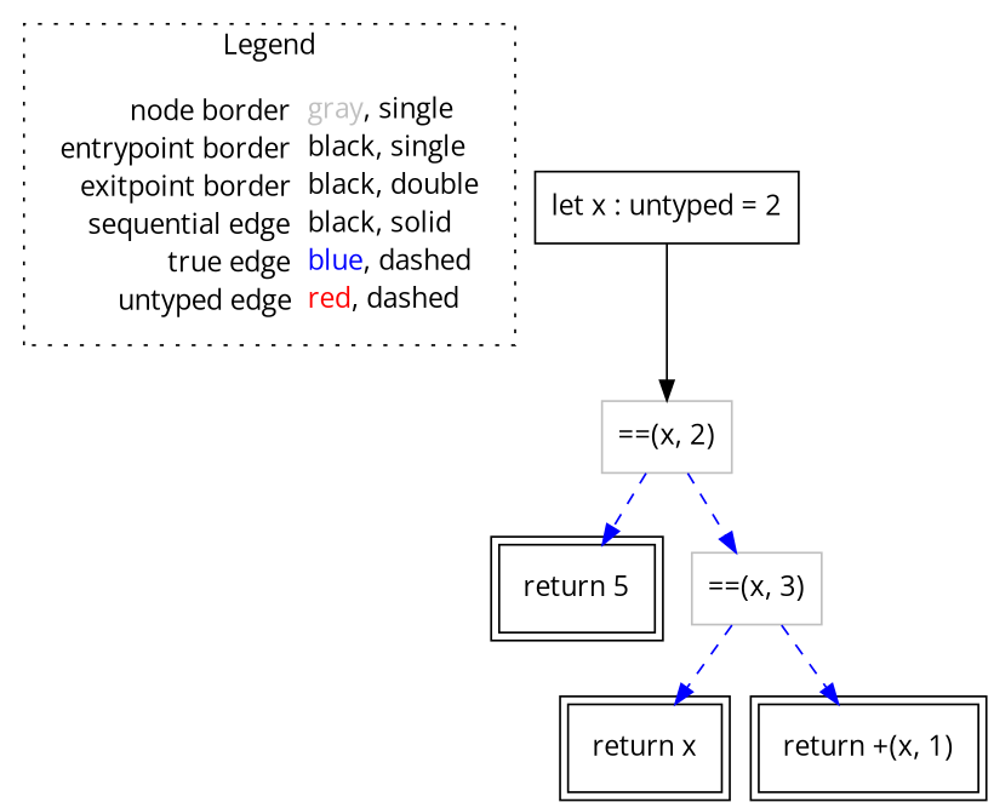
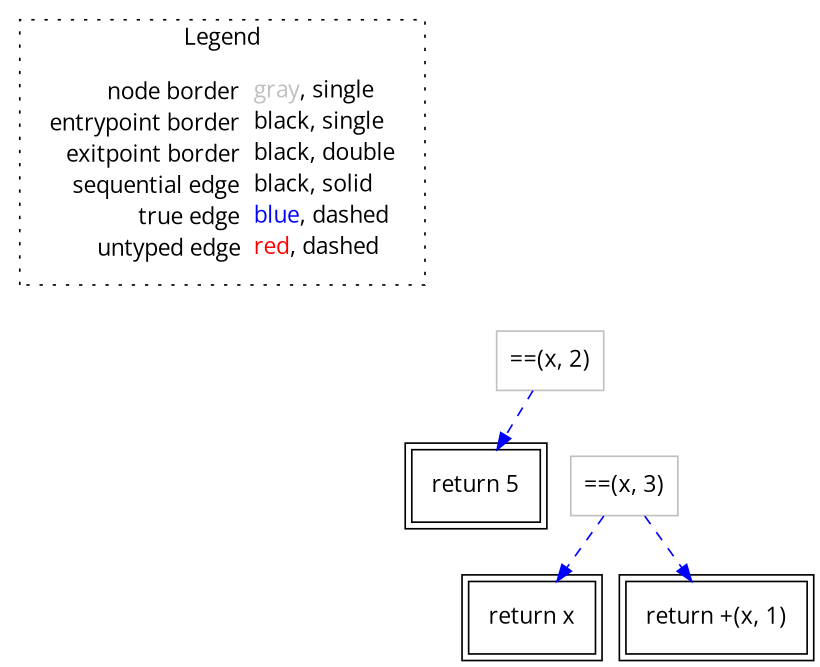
  digraph {
    fontname="Open Sans"
    node [fontname="Open Sans" shape=rect color=black]
    edge [color=blue fontname="Open Sans" style=dashed]
    n1 [label=<<table border="0" cellpadding="2" cellspacing="0" cellborder="0"><tr><td align="right">node border&nbsp;</td><td align="left"><font color="gray">gray</font>, single</td></tr><tr><td align="right">entrypoint border&nbsp;</td><td align="left"><font color="black">black</font>, single</td></tr><tr><td align="right">exitpoint border&nbsp;</td><td align="left"><font color="black">black</font>, double</td></tr><tr><td align="right">sequential edge&nbsp;</td><td align="left"><font color="black">black</font>, solid</td></tr><tr><td align="right">true edge&nbsp;</td><td align="left"><font color="blue">blue</font>, dashed</td></tr><tr><td align="right">untyped edge&nbsp;</td><td align="left"><font color="red">red</font>, dashed</td></tr></table>> shape=plaintext color=""]
-   n2 [label=<let x : untyped = 2>]
    n3 [color=gray label=<==(x, 2)>]
    n4 [label=<return 5> peripheries=2]
    n5 [color=gray label=<==(x, 3)>]
    n6 [label=<return x> peripheries=2]
    n7 [label=<return +(x, 1)> peripheries=2]
    subgraph cluster_1 {
      label=Legend
      style=dotted
      n1
    }
-   n2 -> n3 [color=black style=""]
    n3 -> n4
-   n3 -> n5
    n5 -> n6
    n5 -> n7
  }
